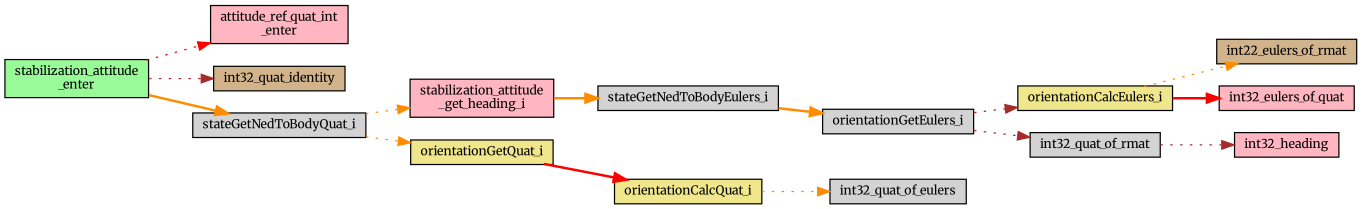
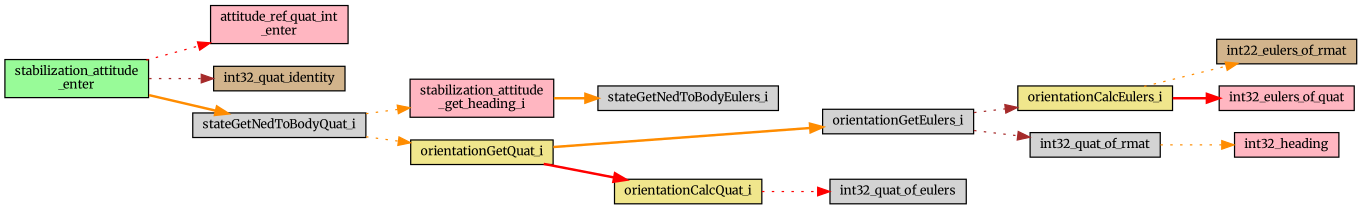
  digraph {
    fontname=Merriweather
    rankdir=LR
    node [color=black fillcolor=lightgrey fontname=Merriweather fontsize=10 shape=record style=filled]
    edge [color=darkorange fontname=Merriweather fontsize=10 labelfontname=FreeSans labelfontsize=10 style=dotted]
    n1 [fillcolor=palegreen fontcolor=black height=0.2 label="stabilization_attitude\l_enter" width=0.4]
    n2 [fillcolor=lightpink height=0.2 label="attitude_ref_quat_int\l_enter" width=0.4]
    n3 [fillcolor=tan height=0.2 label=int32_quat_identity width=0.4]
    n4 [height=0.2 label=stateGetNedToBodyQuat_i width=0.4]
    n5 [fillcolor=lightpink height=0.2 label="stabilization_attitude\l_get_heading_i" width=0.4]
    n6 [height=0.2 label=stateGetNedToBodyEulers_i width=0.4]
    n7 [fillcolor=khaki height=0.2 label=orientationGetQuat_i width=0.4]
    n8 [height=0.2 label=orientationGetEulers_i width=0.4]
    n9 [fillcolor=khaki height=0.2 label=orientationCalcEulers_i width=0.4]
    n10 [height=0.2 label=int32_quat_of_rmat width=0.4]
    n11 [fillcolor=tan height=0.2 label=int22_eulers_of_rmat width=0.4]
    n12 [fillcolor=lightpink height=0.2 label=int32_eulers_of_quat width=0.4]
    n13 [fillcolor=khaki height=0.2 label=orientationCalcQuat_i width=0.4]
    n14 [height=0.2 label=int32_quat_of_eulers width=0.4]
    n15 [fillcolor=lightpink height=0.2 label=int32_heading width=0.4]
    n1 -> n2 [color=red]
    n1 -> n3 [color=brown]
    n1 -> n4 [style=bold]
    n4 -> n5
    n4 -> n7
    n5 -> n6 [style=bold]
-   n6 -> n8 [style=bold]
+   n7 -> n8 [style=bold]
    n7 -> n13 [color=red style=bold]
    n8 -> n9 [color=brown]
    n8 -> n10 [color=brown]
    n9 -> n11
    n9 -> n12 [color=red style=bold]
-   n10 -> n15 [color=brown]
-   n13 -> n14
+   n10 -> n15
+   n13 -> n14 [color=red]
  }
